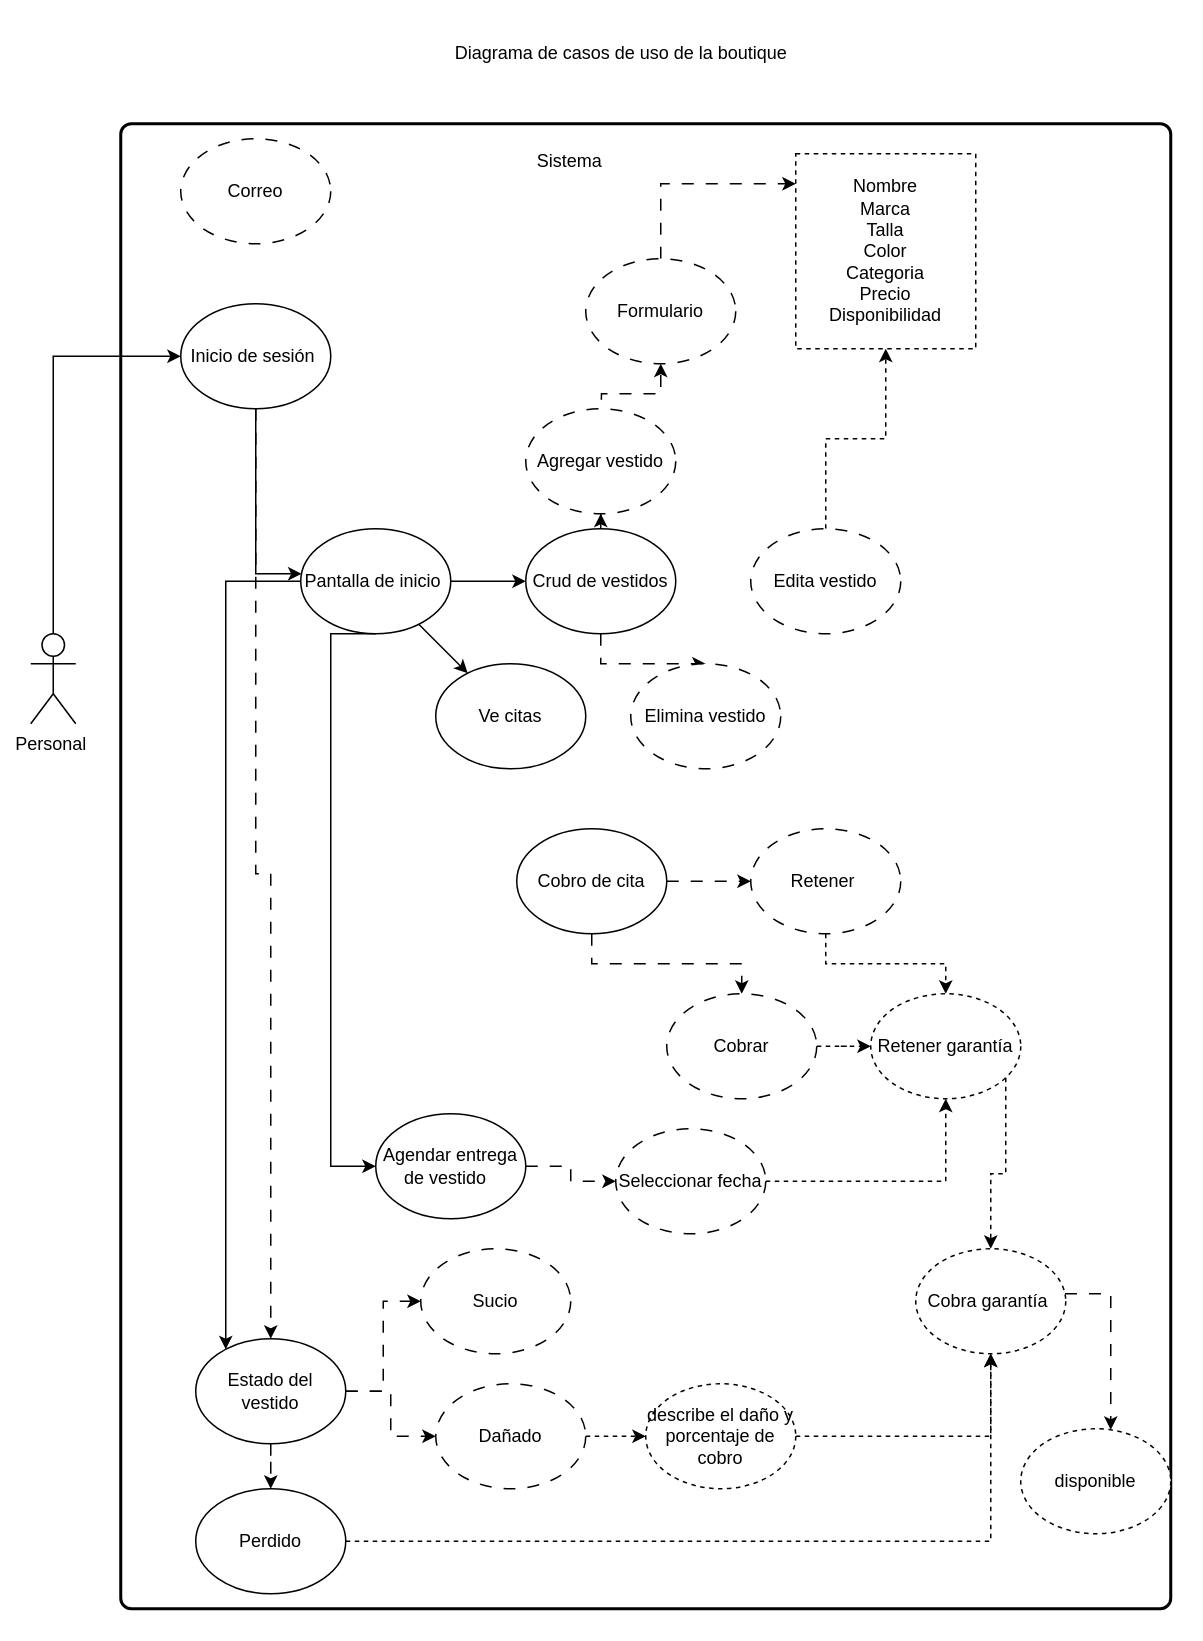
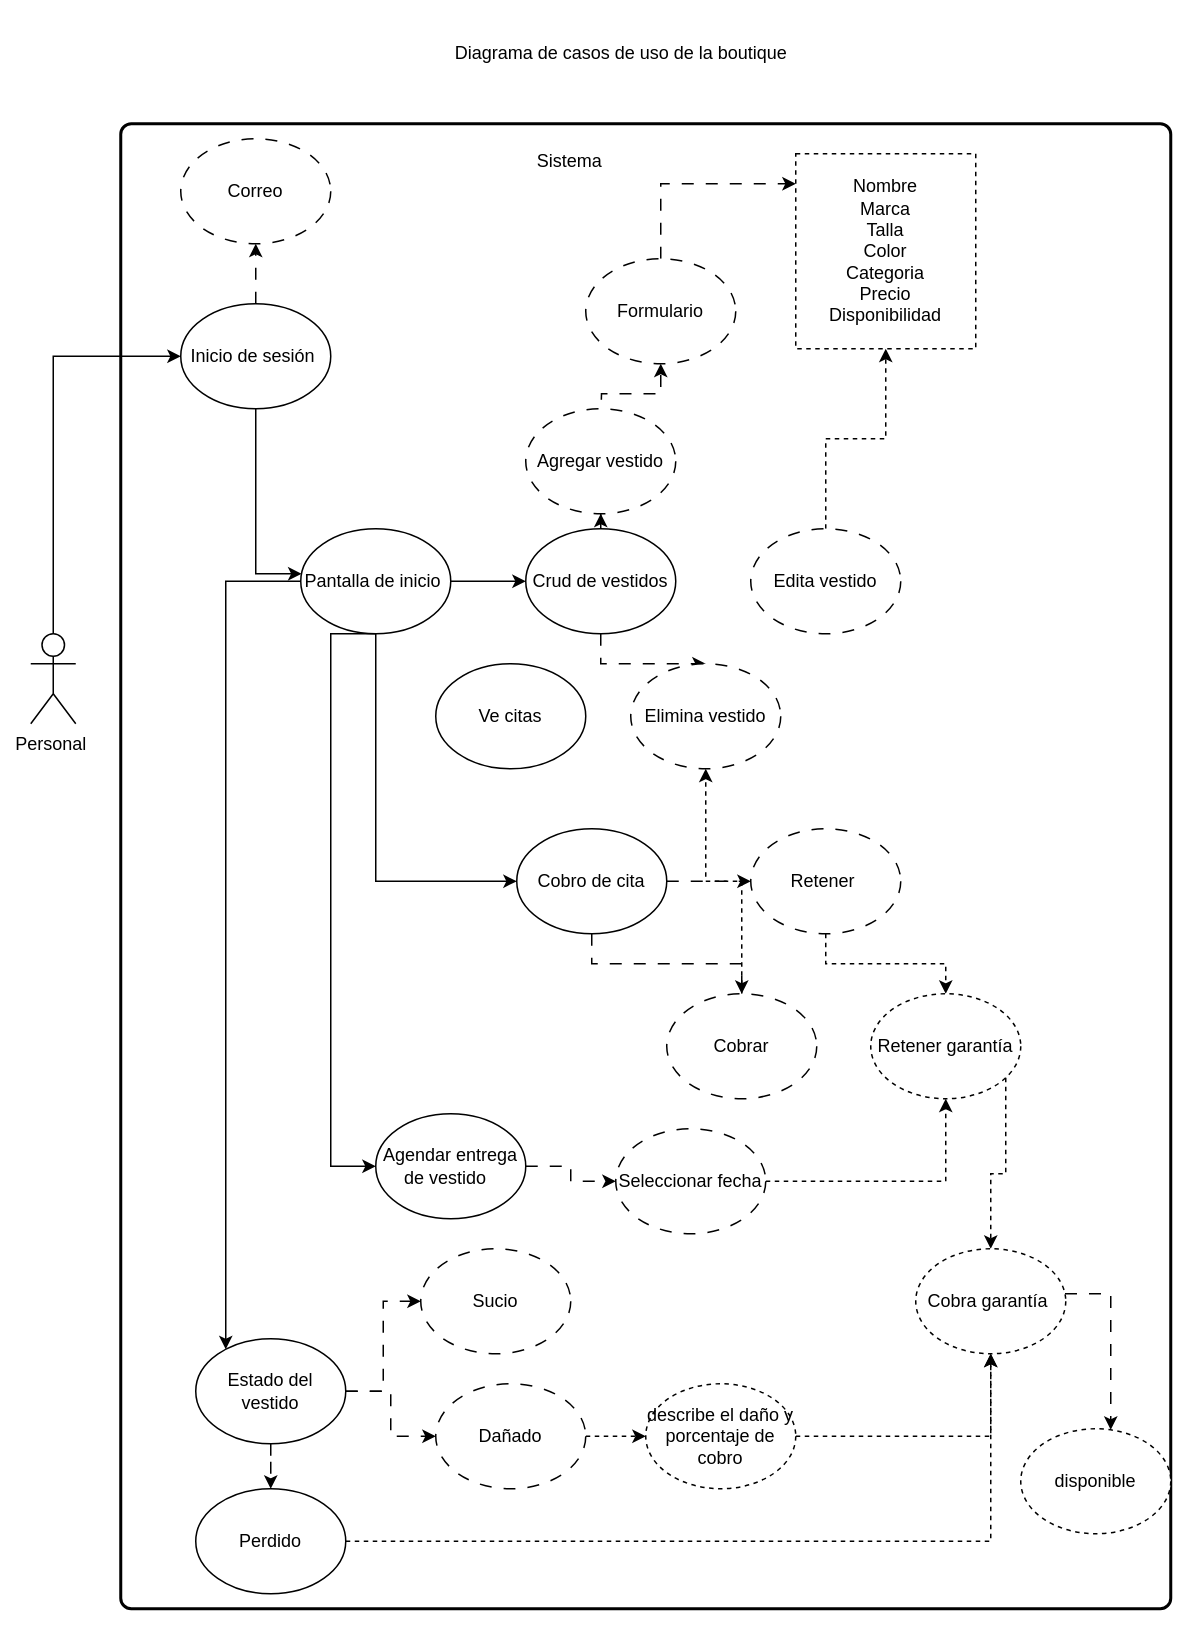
  <mxCell id="0" />
  <mxCell id="1" parent="0" />
  <mxCell id="2" value="" style="rounded=1;whiteSpace=wrap;html=1;absoluteArcSize=1;arcSize=14;strokeWidth=2;" vertex="1" parent="1"><mxGeometry x="80" y="82" width="700" height="990" as="geometry" /></mxCell>
  <mxCell id="3" value="Diagrama de casos de uso de la boutique&amp;nbsp;" style="text;html=1;align=center;verticalAlign=middle;resizable=0;points=[];autosize=1;strokeColor=none;fillColor=none;" vertex="1" parent="1"><mxGeometry x="290" y="20" width="250" height="30" as="geometry" /></mxCell>
  <mxCell id="4" style="edgeStyle=orthogonalEdgeStyle;rounded=0;orthogonalLoop=1;jettySize=auto;html=1;entryX=0;entryY=0.5;entryDx=0;entryDy=0;" edge="1" parent="1" source="5" target="9"><mxGeometry relative="1" as="geometry"><Array as="points"><mxPoint x="35" y="237" /></Array></mxGeometry></mxCell>
  <mxCell id="5" value="Personal&amp;nbsp;" style="shape=umlActor;verticalLabelPosition=bottom;verticalAlign=top;html=1;" vertex="1" parent="1"><mxGeometry x="20" y="422" width="30" height="60" as="geometry" /></mxCell>
  <mxCell id="6" value="Sistema" style="text;html=1;align=center;verticalAlign=middle;resizable=0;points=[];autosize=1;strokeColor=none;fillColor=none;" vertex="1" parent="1"><mxGeometry x="344" y="92" width="70" height="30" as="geometry" /></mxCell>
- <mxCell id="7" value="" style="edgeStyle=orthogonalEdgeStyle;rounded=0;orthogonalLoop=1;jettySize=auto;html=1;dashed=1;dashPattern=8 8;" edge="1" parent="1" source="9" target="45"><mxGeometry relative="1" as="geometry" /></mxCell>
+ <mxCell id="7" value="" style="edgeStyle=orthogonalEdgeStyle;rounded=0;orthogonalLoop=1;jettySize=auto;html=1;dashed=1;dashPattern=8 8;" edge="1" parent="1" source="9" target="10"><mxGeometry relative="1" as="geometry" /></mxCell>
  <mxCell id="8" value="" style="edgeStyle=orthogonalEdgeStyle;rounded=0;orthogonalLoop=1;jettySize=auto;html=1;" edge="1" parent="1" source="9" target="16"><mxGeometry relative="1" as="geometry"><Array as="points"><mxPoint x="170" y="382" /></Array></mxGeometry></mxCell>
  <mxCell id="9" value="Inicio de sesión&amp;nbsp;" style="ellipse;whiteSpace=wrap;html=1;" vertex="1" parent="1"><mxGeometry x="120" y="202" width="100" height="70" as="geometry" /></mxCell>
  <mxCell id="10" value="Correo" style="ellipse;whiteSpace=wrap;html=1;dashed=1;dashPattern=8 8;" vertex="1" parent="1"><mxGeometry x="120" y="92" width="100" height="70" as="geometry" /></mxCell>
  <mxCell id="11" value="" style="edgeStyle=orthogonalEdgeStyle;rounded=0;orthogonalLoop=1;jettySize=auto;html=1;" edge="1" parent="1" source="16" target="19"><mxGeometry relative="1" as="geometry" /></mxCell>
- <mxCell id="12" value="" style="edgeStyle=orthogonalEdgeStyle;rounded=0;orthogonalLoop=1;jettySize=auto;html=1;" edge="1" parent="1" source="16" target="28"><mxGeometry relative="1" as="geometry"><Array as="points"><mxPoint x="300" y="412" /><mxPoint x="300" y="412" /></Array></mxGeometry></mxCell>
+ <mxCell id="13" value="" style="edgeStyle=orthogonalEdgeStyle;rounded=0;orthogonalLoop=1;jettySize=auto;html=1;" edge="1" parent="1" source="16" target="31"><mxGeometry relative="1" as="geometry"><Array as="points"><mxPoint x="250" y="587" /></Array></mxGeometry></mxCell>
  <mxCell id="14" value="" style="edgeStyle=orthogonalEdgeStyle;rounded=0;orthogonalLoop=1;jettySize=auto;html=1;exitX=0.5;exitY=1;exitDx=0;exitDy=0;" edge="1" parent="1" source="16" target="37"><mxGeometry relative="1" as="geometry"><mxPoint x="290" y="482" as="sourcePoint" /><Array as="points"><mxPoint x="220" y="422" /><mxPoint x="220" y="777" /></Array></mxGeometry></mxCell>
  <mxCell id="15" value="" style="edgeStyle=orthogonalEdgeStyle;rounded=0;orthogonalLoop=1;jettySize=auto;html=1;" edge="1" parent="1" source="16" target="45"><mxGeometry relative="1" as="geometry"><Array as="points"><mxPoint x="150" y="387" /></Array></mxGeometry></mxCell>
  <mxCell id="16" value="Pantalla de inicio&amp;nbsp;" style="ellipse;whiteSpace=wrap;html=1;" vertex="1" parent="1"><mxGeometry x="200" y="352" width="100" height="70" as="geometry" /></mxCell>
  <mxCell id="17" value="" style="edgeStyle=orthogonalEdgeStyle;rounded=0;orthogonalLoop=1;jettySize=auto;html=1;" edge="1" parent="1" source="19" target="21"><mxGeometry relative="1" as="geometry" /></mxCell>
  <mxCell id="18" value="" style="edgeStyle=orthogonalEdgeStyle;rounded=0;orthogonalLoop=1;jettySize=auto;html=1;dashed=1;dashPattern=8 8;" edge="1" parent="1" source="19" target="27"><mxGeometry relative="1" as="geometry" /></mxCell>
  <mxCell id="19" value="Crud de vestidos" style="ellipse;whiteSpace=wrap;html=1;" vertex="1" parent="1"><mxGeometry x="350" y="352" width="100" height="70" as="geometry" /></mxCell>
  <mxCell id="20" value="" style="edgeStyle=orthogonalEdgeStyle;rounded=0;orthogonalLoop=1;jettySize=auto;html=1;dashed=1;dashPattern=8 8;" edge="1" parent="1" target="23"><mxGeometry relative="1" as="geometry"><mxPoint x="400" y="282" as="sourcePoint" /></mxGeometry></mxCell>
  <mxCell id="21" value="Agregar vestido" style="ellipse;whiteSpace=wrap;html=1;dashed=1;dashPattern=8 8;" vertex="1" parent="1"><mxGeometry x="350" y="272" width="100" height="70" as="geometry" /></mxCell>
  <mxCell id="22" value="" style="edgeStyle=orthogonalEdgeStyle;rounded=0;orthogonalLoop=1;jettySize=auto;html=1;dashed=1;dashPattern=8 8;" edge="1" parent="1" source="23" target="24"><mxGeometry relative="1" as="geometry"><Array as="points"><mxPoint x="440" y="122" /></Array></mxGeometry></mxCell>
  <mxCell id="23" value="Formulario" style="ellipse;whiteSpace=wrap;html=1;dashed=1;dashPattern=8 8;" vertex="1" parent="1"><mxGeometry x="390" y="172" width="100" height="70" as="geometry" /></mxCell>
  <mxCell id="24" value="Nombre&lt;div&gt;Marca&lt;/div&gt;&lt;div&gt;Talla&lt;/div&gt;&lt;div&gt;Color&lt;/div&gt;&lt;div&gt;Categoria&lt;/div&gt;&lt;div&gt;Precio&lt;/div&gt;&lt;div&gt;Disponibilidad&lt;/div&gt;" style="whiteSpace=wrap;html=1;dashed=1;" vertex="1" parent="1"><mxGeometry x="530" y="102" width="120" height="130" as="geometry" /></mxCell>
  <mxCell id="25" style="edgeStyle=orthogonalEdgeStyle;rounded=0;orthogonalLoop=1;jettySize=auto;html=1;entryX=0.5;entryY=1;entryDx=0;entryDy=0;dashed=1;" edge="1" parent="1" source="26" target="24"><mxGeometry relative="1" as="geometry" /></mxCell>
  <mxCell id="26" value="Edita vestido" style="ellipse;whiteSpace=wrap;html=1;dashed=1;dashPattern=8 8;" vertex="1" parent="1"><mxGeometry x="500" y="352" width="100" height="70" as="geometry" /></mxCell>
  <mxCell id="27" value="Elimina vestido" style="ellipse;whiteSpace=wrap;html=1;dashed=1;dashPattern=8 8;" vertex="1" parent="1"><mxGeometry x="420" y="442" width="100" height="70" as="geometry" /></mxCell>
  <mxCell id="28" value="Ve citas" style="ellipse;whiteSpace=wrap;html=1;" vertex="1" parent="1"><mxGeometry x="290" y="442" width="100" height="70" as="geometry" /></mxCell>
  <mxCell id="29" style="edgeStyle=orthogonalEdgeStyle;rounded=0;orthogonalLoop=1;jettySize=auto;html=1;dashed=1;dashPattern=8 8;" edge="1" parent="1" source="31" target="33"><mxGeometry relative="1" as="geometry" /></mxCell>
  <mxCell id="30" value="" style="edgeStyle=orthogonalEdgeStyle;rounded=0;orthogonalLoop=1;jettySize=auto;html=1;dashed=1;dashPattern=8 8;" edge="1" parent="1" source="31" target="35"><mxGeometry relative="1" as="geometry" /></mxCell>
  <mxCell id="31" value="Cobro de cita" style="ellipse;whiteSpace=wrap;html=1;" vertex="1" parent="1"><mxGeometry x="344" y="552" width="100" height="70" as="geometry" /></mxCell>
  <mxCell id="32" style="edgeStyle=orthogonalEdgeStyle;rounded=0;orthogonalLoop=1;jettySize=auto;html=1;dashed=1;" edge="1" parent="1" source="33" target="39"><mxGeometry relative="1" as="geometry" /></mxCell>
  <mxCell id="33" value="Retener&amp;nbsp;" style="ellipse;whiteSpace=wrap;html=1;dashed=1;dashPattern=8 8;" vertex="1" parent="1"><mxGeometry x="500" y="552" width="100" height="70" as="geometry" /></mxCell>
- <mxCell id="34" value="" style="edgeStyle=orthogonalEdgeStyle;rounded=0;orthogonalLoop=1;jettySize=auto;html=1;dashed=1;" edge="1" parent="1" source="35" target="39"><mxGeometry relative="1" as="geometry" /></mxCell>
+ <mxCell id="34" value="" style="edgeStyle=orthogonalEdgeStyle;rounded=0;orthogonalLoop=1;jettySize=auto;html=1;dashed=1;" edge="1" parent="1" source="35" target="27"><mxGeometry relative="1" as="geometry" /></mxCell>
  <mxCell id="35" value="Cobrar" style="ellipse;whiteSpace=wrap;html=1;dashed=1;dashPattern=8 8;" vertex="1" parent="1"><mxGeometry x="444" y="662" width="100" height="70" as="geometry" /></mxCell>
  <mxCell id="36" value="" style="edgeStyle=orthogonalEdgeStyle;rounded=0;orthogonalLoop=1;jettySize=auto;html=1;dashed=1;dashPattern=8 8;" edge="1" parent="1" source="37" target="41"><mxGeometry relative="1" as="geometry" /></mxCell>
  <mxCell id="37" value="Agendar entrega de vestido&amp;nbsp;&amp;nbsp;" style="ellipse;whiteSpace=wrap;html=1;" vertex="1" parent="1"><mxGeometry x="250" y="742" width="100" height="70" as="geometry" /></mxCell>
  <mxCell id="38" value="" style="edgeStyle=orthogonalEdgeStyle;rounded=0;orthogonalLoop=1;jettySize=auto;html=1;dashed=1;" edge="1" parent="1" source="39" target="48"><mxGeometry relative="1" as="geometry"><Array as="points"><mxPoint x="670" y="782" /><mxPoint x="660" y="782" /></Array></mxGeometry></mxCell>
  <mxCell id="39" value="Retener garantía" style="ellipse;whiteSpace=wrap;html=1;dashed=1;" vertex="1" parent="1"><mxGeometry x="580" y="662" width="100" height="70" as="geometry" /></mxCell>
  <mxCell id="40" style="edgeStyle=orthogonalEdgeStyle;rounded=0;orthogonalLoop=1;jettySize=auto;html=1;dashed=1;" edge="1" parent="1" source="41" target="39"><mxGeometry relative="1" as="geometry" /></mxCell>
  <mxCell id="41" value="Seleccionar fecha" style="ellipse;whiteSpace=wrap;html=1;dashed=1;dashPattern=8 8;" vertex="1" parent="1"><mxGeometry x="410" y="752" width="100" height="70" as="geometry" /></mxCell>
  <mxCell id="42" value="" style="edgeStyle=orthogonalEdgeStyle;rounded=0;orthogonalLoop=1;jettySize=auto;html=1;dashed=1;dashPattern=8 8;" edge="1" parent="1" source="45" target="46"><mxGeometry relative="1" as="geometry" /></mxCell>
  <mxCell id="43" value="" style="edgeStyle=orthogonalEdgeStyle;rounded=0;orthogonalLoop=1;jettySize=auto;html=1;dashed=1;dashPattern=8 8;" edge="1" parent="1" source="45" target="50"><mxGeometry relative="1" as="geometry" /></mxCell>
  <mxCell id="44" value="" style="edgeStyle=orthogonalEdgeStyle;rounded=0;orthogonalLoop=1;jettySize=auto;html=1;dashed=1;dashPattern=8 8;" edge="1" parent="1" source="45" target="54"><mxGeometry relative="1" as="geometry" /></mxCell>
  <mxCell id="45" value="Estado del vestido" style="ellipse;whiteSpace=wrap;html=1;" vertex="1" parent="1"><mxGeometry x="130" y="892" width="100" height="70" as="geometry" /></mxCell>
  <mxCell id="46" value="Sucio" style="ellipse;whiteSpace=wrap;html=1;dashed=1;dashPattern=8 8;" vertex="1" parent="1"><mxGeometry x="280" y="832" width="100" height="70" as="geometry" /></mxCell>
  <mxCell id="47" value="" style="edgeStyle=orthogonalEdgeStyle;rounded=0;orthogonalLoop=1;jettySize=auto;html=1;dashed=1;dashPattern=8 8;" edge="1" parent="1" source="48" target="55"><mxGeometry relative="1" as="geometry"><Array as="points"><mxPoint x="740" y="862" /></Array></mxGeometry></mxCell>
  <mxCell id="48" value="Cobra garantía&amp;nbsp;" style="ellipse;whiteSpace=wrap;html=1;dashed=1;" vertex="1" parent="1"><mxGeometry x="610" y="832" width="100" height="70" as="geometry" /></mxCell>
  <mxCell id="49" value="" style="edgeStyle=orthogonalEdgeStyle;rounded=0;orthogonalLoop=1;jettySize=auto;html=1;dashed=1;" edge="1" parent="1" source="50" target="52"><mxGeometry relative="1" as="geometry" /></mxCell>
  <mxCell id="50" value="Dañado" style="ellipse;whiteSpace=wrap;html=1;dashed=1;dashPattern=8 8;" vertex="1" parent="1"><mxGeometry x="290" y="922" width="100" height="70" as="geometry" /></mxCell>
  <mxCell id="51" style="edgeStyle=orthogonalEdgeStyle;rounded=0;orthogonalLoop=1;jettySize=auto;html=1;dashed=1;" edge="1" parent="1" source="52" target="48"><mxGeometry relative="1" as="geometry" /></mxCell>
  <mxCell id="52" value="describe el daño y porcentaje de cobro" style="ellipse;whiteSpace=wrap;html=1;dashed=1;" vertex="1" parent="1"><mxGeometry x="430" y="922" width="100" height="70" as="geometry" /></mxCell>
  <mxCell id="53" style="edgeStyle=orthogonalEdgeStyle;rounded=0;orthogonalLoop=1;jettySize=auto;html=1;dashed=1;" edge="1" parent="1" source="54" target="48"><mxGeometry relative="1" as="geometry" /></mxCell>
  <mxCell id="54" value="Perdido" style="ellipse;whiteSpace=wrap;html=1;" vertex="1" parent="1"><mxGeometry x="130" y="992" width="100" height="70" as="geometry" /></mxCell>
  <mxCell id="55" value="disponible" style="ellipse;whiteSpace=wrap;html=1;dashed=1;" vertex="1" parent="1"><mxGeometry x="680" y="952" width="100" height="70" as="geometry" /></mxCell>
